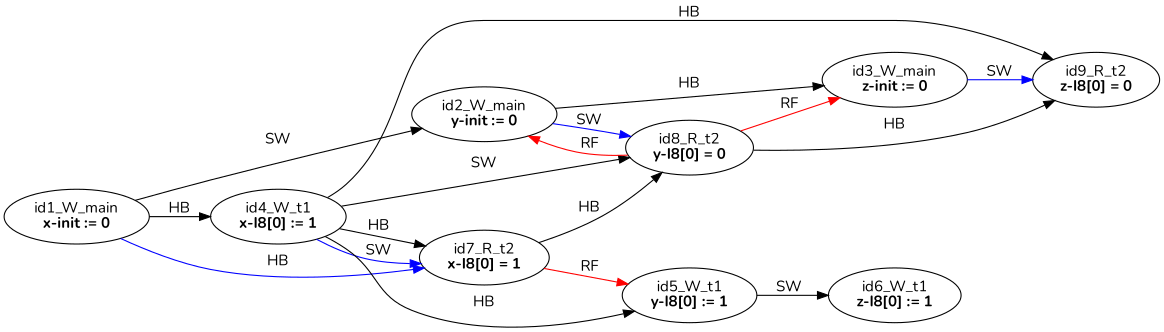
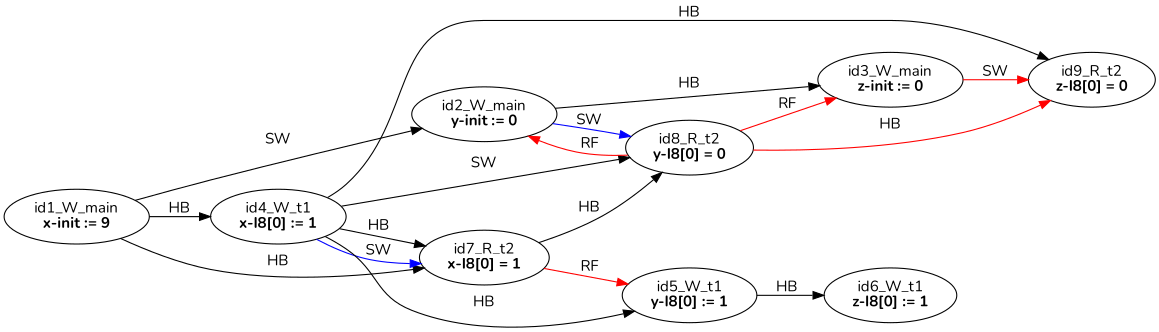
  digraph {
    fontname=Nunito
    rankdir=LR
    splines=true
    node [fontname=Nunito]
    edge [color=black fontname=Nunito]
-   n1 [label=<id1_W_main<br/><B>x-init := 0</B>>]
+   n1 [label=<id1_W_main<br/><B>x-init := 9</B>>]
    n2 [label=<id2_W_main<br/><B>y-init := 0</B>>]
    n3 [label=<id4_W_t1<br/><B>x-I8[0] := 1</B>>]
    n4 [label=<id7_R_t2<br/><B>x-I8[0] = 1</B>>]
    n5 [label=<id3_W_main<br/><B>z-init := 0</B>>]
    n6 [label=<id8_R_t2<br/><B>y-I8[0] = 0</B>>]
    n7 [label=<id9_R_t2<br/><B>z-I8[0] = 0</B>>]
    n8 [label=<id5_W_t1<br/><B>y-I8[0] := 1</B>>]
    n9 [label=<id6_W_t1<br/><B>z-I8[0] := 1</B>>]
    n1 -> n2 [label=SW]
    n1 -> n3 [label=HB]
-   n1 -> n4 [color=blue label=HB]
+   n1 -> n4 [label=HB]
    n2 -> n5 [label=HB]
    n2 -> n6 [color=blue label=SW]
    n3 -> n4 [label=HB]
    n3 -> n4 [color=blue label=SW]
    n3 -> n6 [label=SW]
    n3 -> n7 [label=HB]
    n3 -> n8 [label=HB]
    n4 -> n6 [label=HB]
    n4 -> n8 [color=red label=RF]
-   n5 -> n7 [color=blue label=SW]
+   n5 -> n7 [color=red label=SW]
    n6 -> n2 [color=red label=RF]
    n6 -> n5 [color=red label=RF]
-   n6 -> n7 [label=HB]
-   n8 -> n9 [label=SW]
+   n6 -> n7 [color=red label=HB]
+   n8 -> n9 [label=HB]
  }
